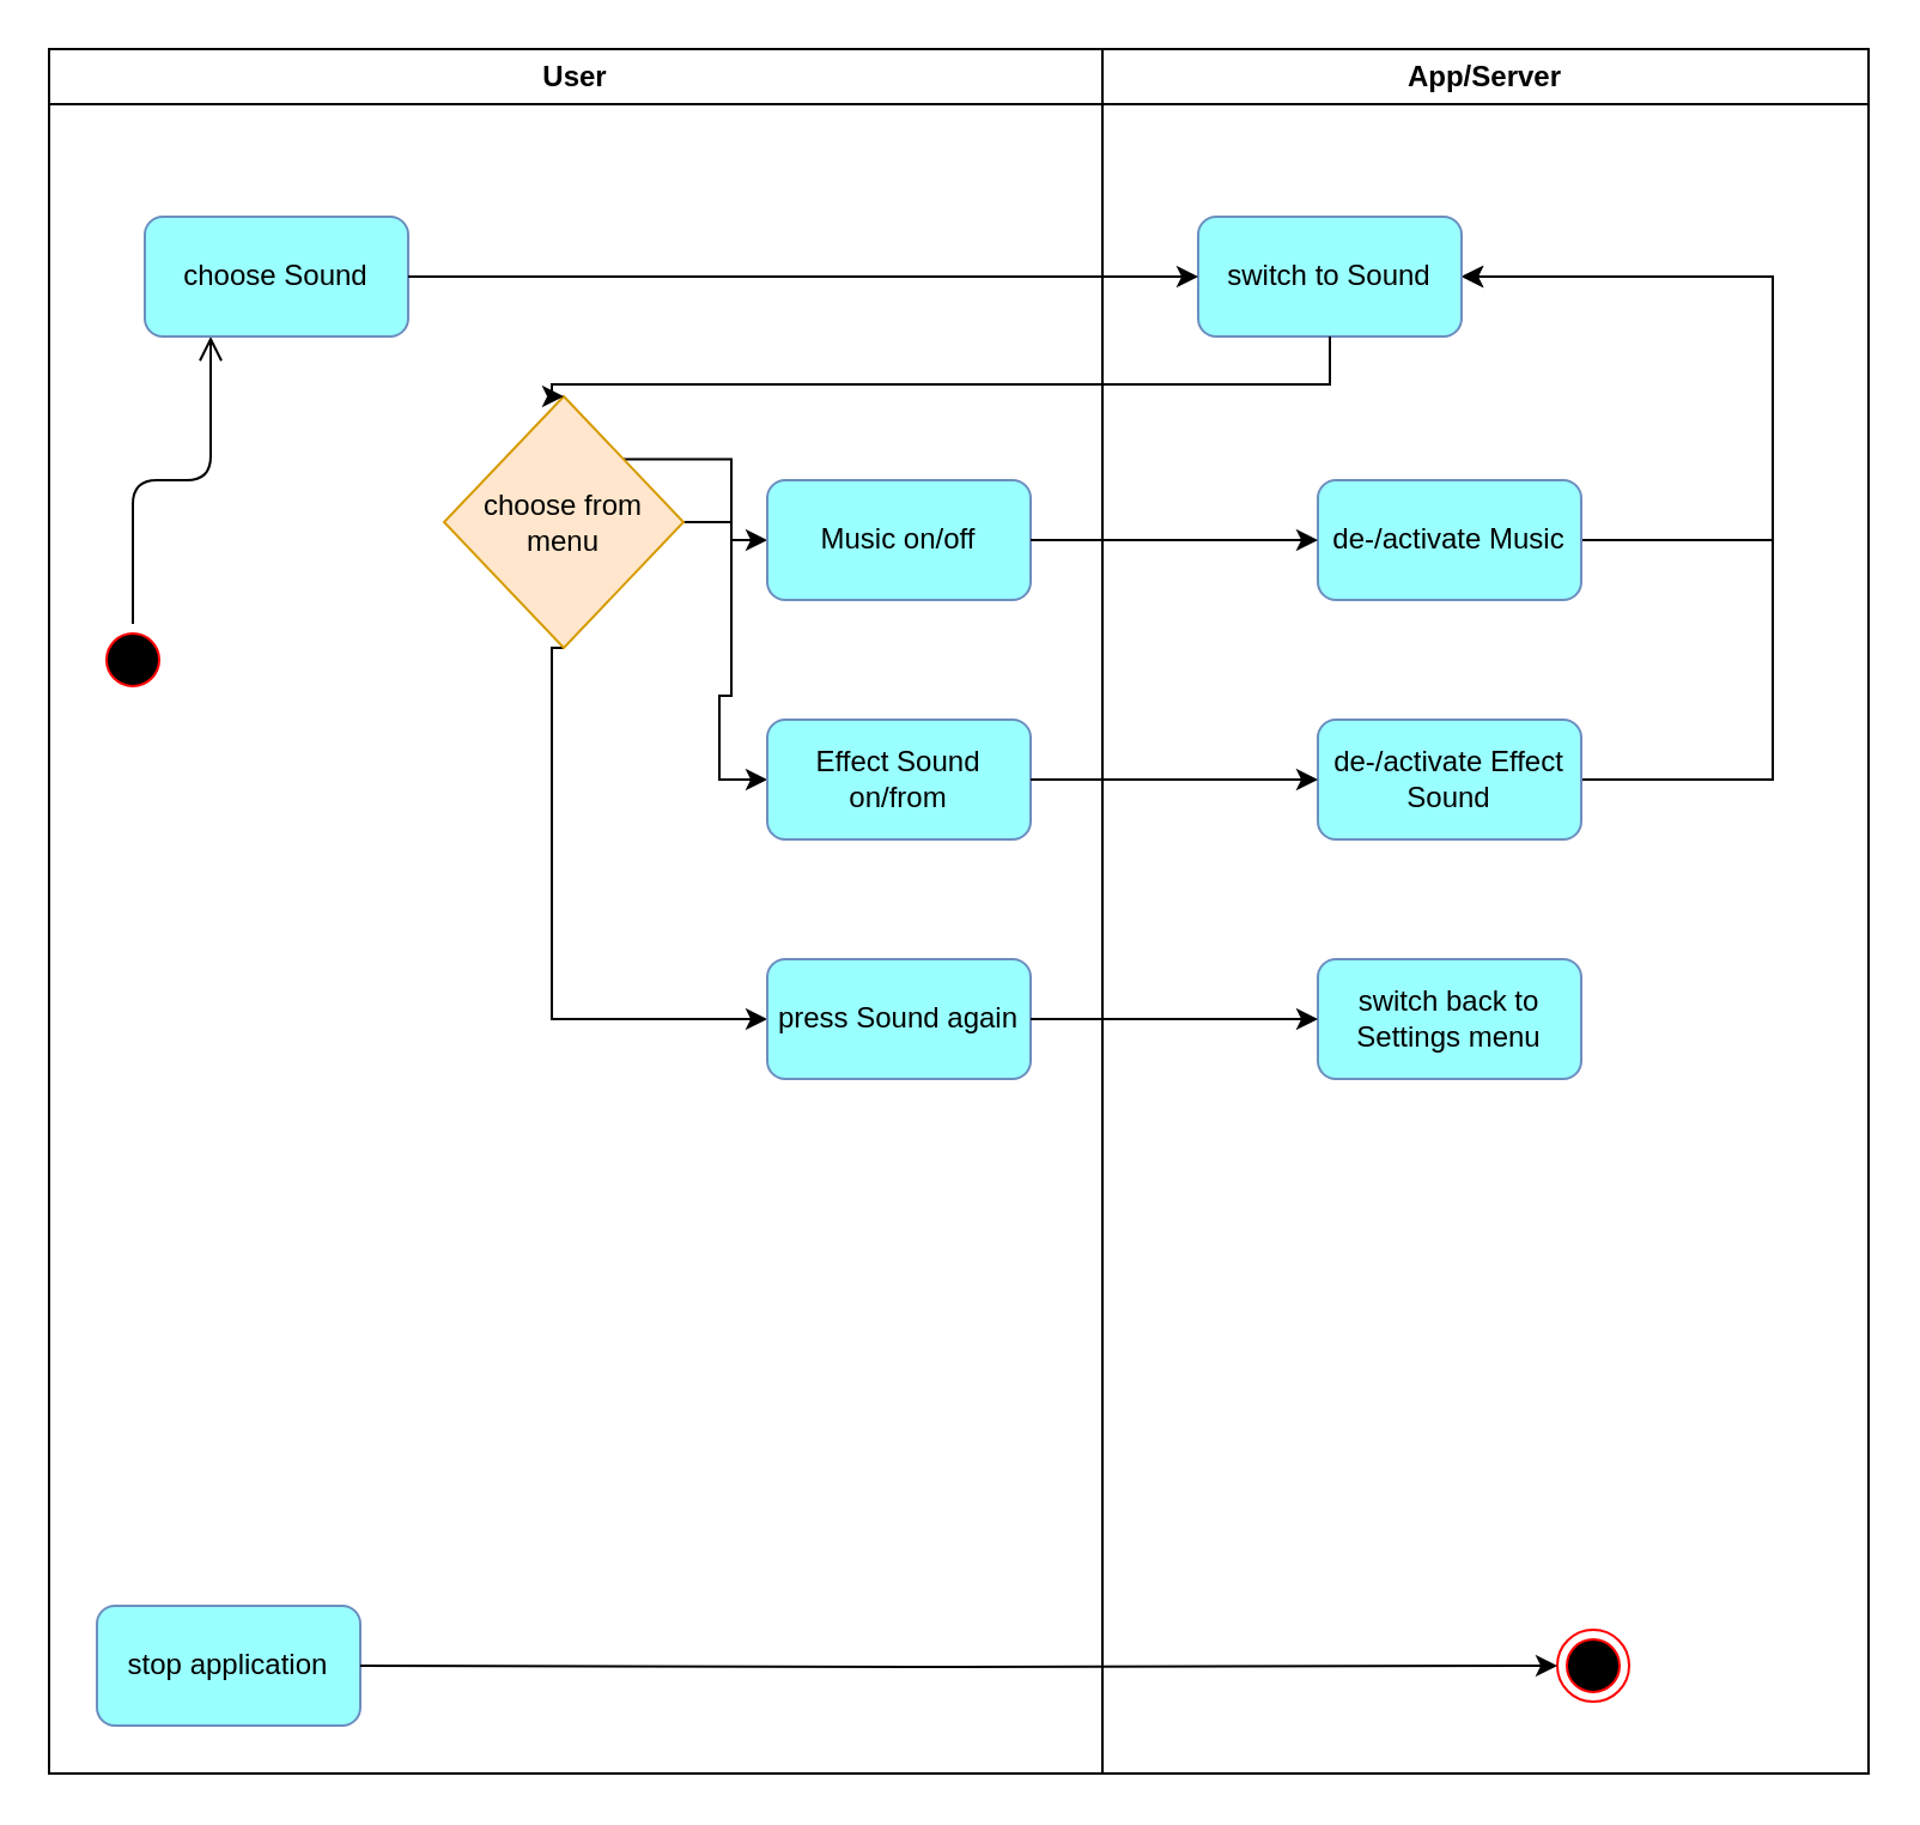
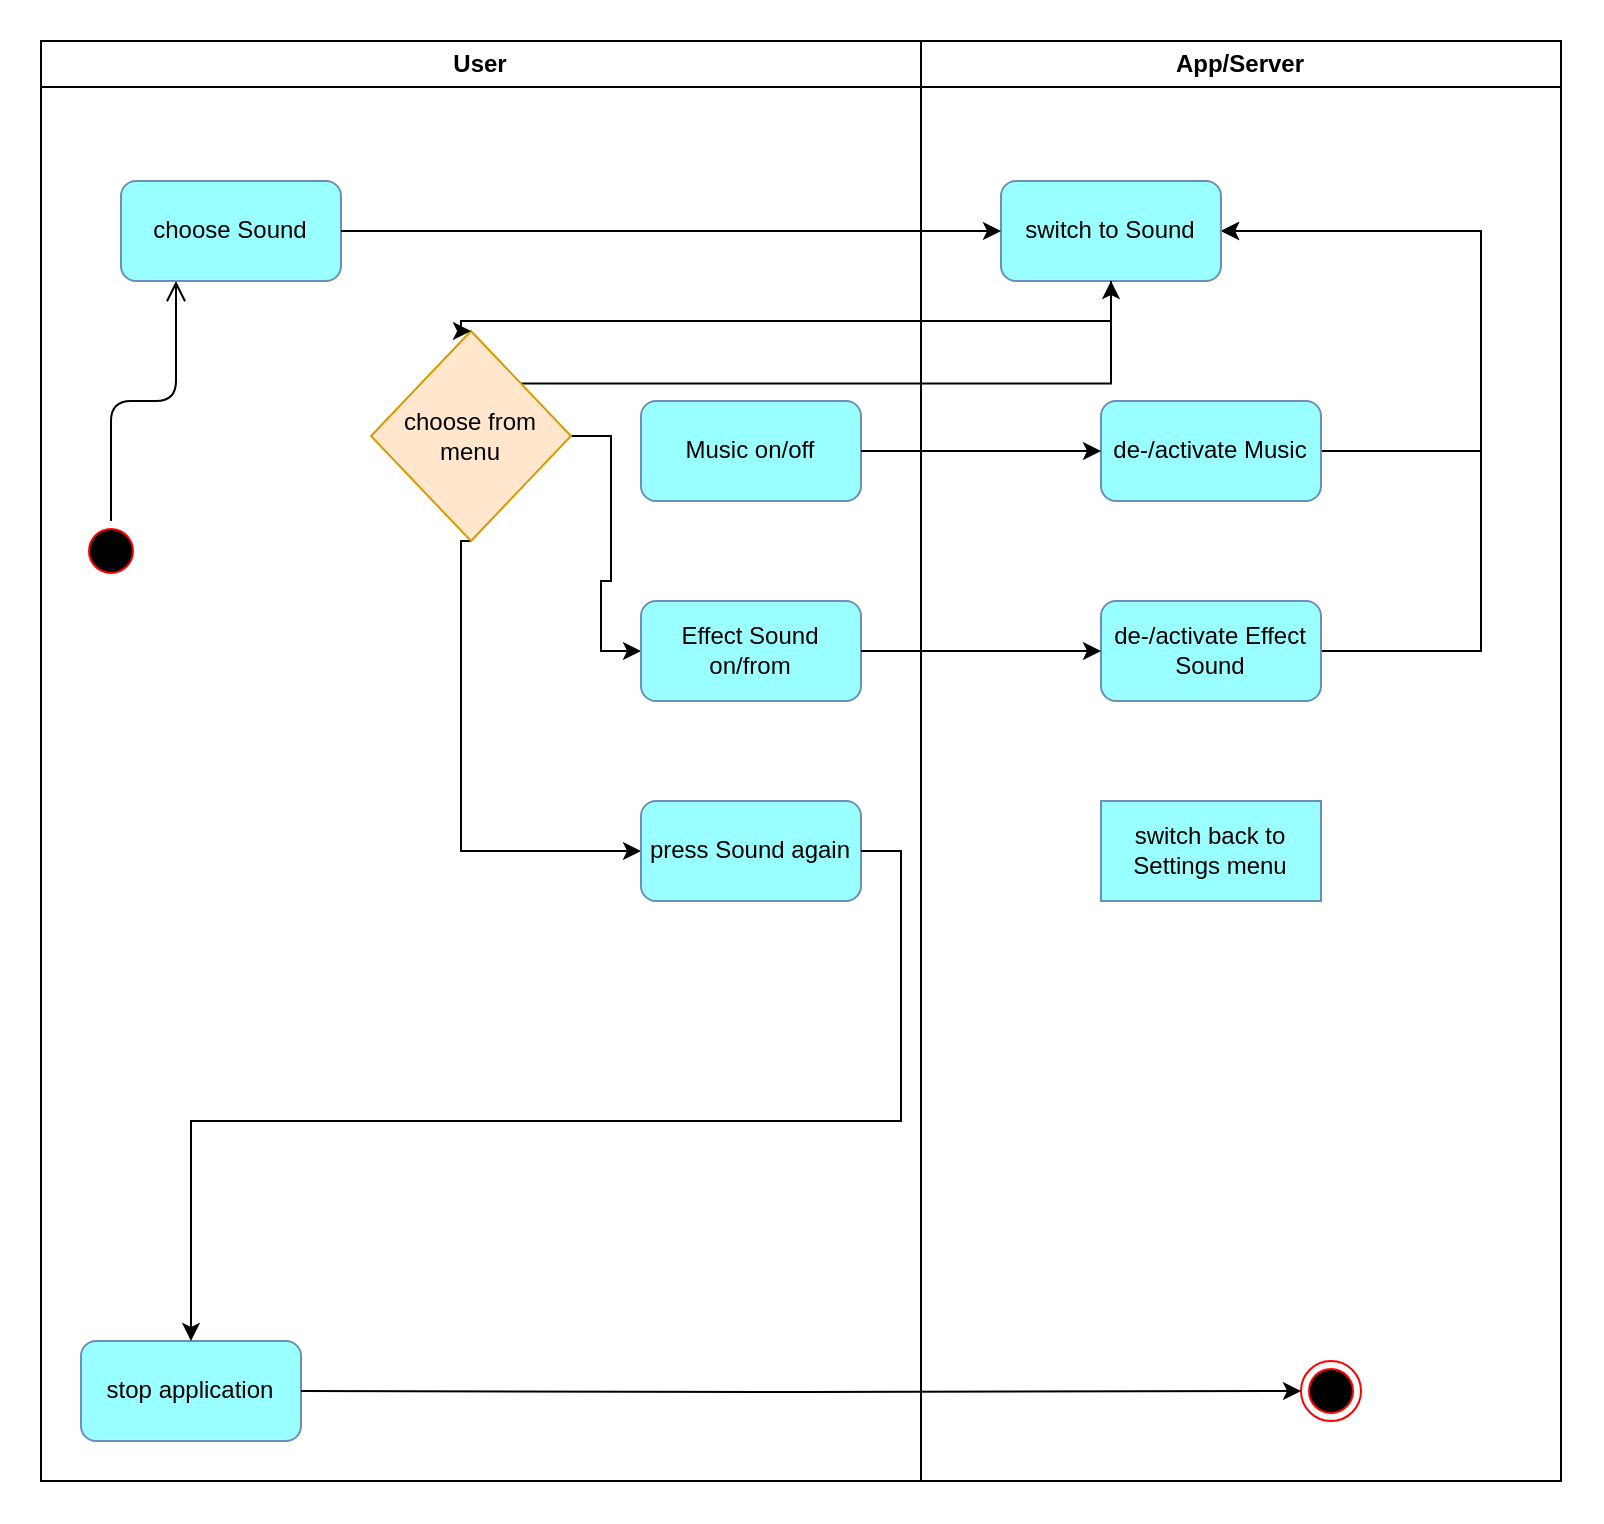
  <mxCell id="0" />
  <mxCell id="1" parent="0" />
  <mxCell id="2" value="User" style="swimlane;whiteSpace=wrap;startSize=23;" parent="1" vertex="1"><mxGeometry x="20" y="20" width="440" height="720" as="geometry" /></mxCell>
- <mxCell id="3" style="edgeStyle=orthogonalEdgeStyle;rounded=0;orthogonalLoop=1;jettySize=auto;html=1;exitX=1;exitY=0;exitDx=0;exitDy=0;entryX=0;entryY=0.5;entryDx=0;entryDy=0;" parent="2" source="6" target="11" edge="1"><mxGeometry relative="1" as="geometry"><mxPoint x="300" y="205" as="targetPoint" /></mxGeometry></mxCell>
+ <mxCell id="3" style="edgeStyle=orthogonalEdgeStyle;rounded=0;orthogonalLoop=1;jettySize=auto;html=1;exitX=1;exitY=0;exitDx=0;exitDy=0;" parent="2" source="6" target="18" edge="1"><mxGeometry relative="1" as="geometry"><mxPoint x="300" y="205" as="targetPoint" /></mxGeometry></mxCell>
  <mxCell id="4" style="edgeStyle=orthogonalEdgeStyle;rounded=0;orthogonalLoop=1;jettySize=auto;html=1;exitX=1;exitY=0.5;exitDx=0;exitDy=0;entryX=0;entryY=0.5;entryDx=0;entryDy=0;" parent="2" source="6" target="12" edge="1"><mxGeometry relative="1" as="geometry"><mxPoint x="300" y="305" as="targetPoint" /></mxGeometry></mxCell>
  <mxCell id="5" style="edgeStyle=orthogonalEdgeStyle;rounded=0;orthogonalLoop=1;jettySize=auto;html=1;exitX=0.5;exitY=1;exitDx=0;exitDy=0;entryX=0;entryY=0.5;entryDx=0;entryDy=0;" parent="2" source="6" target="13" edge="1"><mxGeometry relative="1" as="geometry"><Array as="points"><mxPoint x="210" y="405" /></Array><mxPoint x="170" y="420" as="targetPoint" /></mxGeometry></mxCell>
  <mxCell id="6" value="choose from menu" style="rhombus;whiteSpace=wrap;html=1;fillColor=#ffe6cc;strokeColor=#d79b00;" parent="2" vertex="1"><mxGeometry x="165" y="145" width="100" height="105" as="geometry" /></mxCell>
  <mxCell id="7" value="" style="ellipse;html=1;shape=startState;fillColor=#000000;strokeColor=#ff0000;" parent="2" vertex="1"><mxGeometry x="20" y="240" width="30" height="30" as="geometry" /></mxCell>
  <mxCell id="8" value="" style="edgeStyle=orthogonalEdgeStyle;html=1;verticalAlign=bottom;endArrow=open;endSize=8;strokeColor=#000000;entryX=0.25;entryY=1;entryDx=0;entryDy=0;" parent="2" source="7" target="9" edge="1"><mxGeometry relative="1" as="geometry"><mxPoint x="68" y="120" as="targetPoint" /></mxGeometry></mxCell>
  <mxCell id="9" value="choose Sound" style="rounded=1;whiteSpace=wrap;html=1;fillColor=#99FFFF;strokeColor=#6c8ebf;" parent="2" vertex="1"><mxGeometry x="40" y="70" width="110" height="50" as="geometry" /></mxCell>
  <mxCell id="10" value="stop application" style="rounded=1;whiteSpace=wrap;html=1;fillColor=#99FFFF;strokeColor=#6c8ebf;" parent="2" vertex="1"><mxGeometry x="20" y="650" width="110" height="50" as="geometry" /></mxCell>
  <mxCell id="11" value="Music on/off" style="rounded=1;whiteSpace=wrap;html=1;fillColor=#99FFFF;strokeColor=#6c8ebf;" parent="2" vertex="1"><mxGeometry x="300" y="180" width="110" height="50" as="geometry" /></mxCell>
  <mxCell id="12" value="Effect Sound on/from" style="rounded=1;whiteSpace=wrap;html=1;fillColor=#99FFFF;strokeColor=#6c8ebf;" parent="2" vertex="1"><mxGeometry x="300" y="280" width="110" height="50" as="geometry" /></mxCell>
  <mxCell id="13" value="press Sound again" style="rounded=1;whiteSpace=wrap;html=1;fillColor=#99FFFF;strokeColor=#6c8ebf;" parent="2" vertex="1"><mxGeometry x="300" y="380" width="110" height="50" as="geometry" /></mxCell>
  <mxCell id="14" value="App/Server" style="swimlane;whiteSpace=wrap" parent="1" vertex="1"><mxGeometry x="460" y="20" width="320" height="720" as="geometry" /></mxCell>
  <mxCell id="15" style="edgeStyle=orthogonalEdgeStyle;rounded=0;orthogonalLoop=1;jettySize=auto;html=1;exitX=1;exitY=0.5;exitDx=0;exitDy=0;entryX=1;entryY=0.5;entryDx=0;entryDy=0;" parent="14" edge="1"><mxGeometry relative="1" as="geometry"><Array as="points"><mxPoint x="280" y="305" /><mxPoint x="280" y="95" /></Array><mxPoint x="200" y="305" as="sourcePoint" /><mxPoint x="150" y="95" as="targetPoint" /></mxGeometry></mxCell>
  <mxCell id="16" value="" style="ellipse;html=1;shape=endState;fillColor=#000000;strokeColor=#ff0000;" parent="14" vertex="1"><mxGeometry x="190" y="660" width="30" height="30" as="geometry" /></mxCell>
  <mxCell id="17" style="edgeStyle=orthogonalEdgeStyle;rounded=0;orthogonalLoop=1;jettySize=auto;html=1;exitX=1;exitY=0.5;exitDx=0;exitDy=0;entryX=1;entryY=0.5;entryDx=0;entryDy=0;" parent="14" edge="1"><mxGeometry relative="1" as="geometry"><Array as="points"><mxPoint x="280" y="205" /><mxPoint x="280" y="95" /></Array><mxPoint x="200" y="205" as="sourcePoint" /><mxPoint x="150" y="95" as="targetPoint" /></mxGeometry></mxCell>
  <mxCell id="18" value="switch to Sound" style="rounded=1;whiteSpace=wrap;html=1;fillColor=#99FFFF;strokeColor=#6c8ebf;" parent="14" vertex="1"><mxGeometry x="40" y="70" width="110" height="50" as="geometry" /></mxCell>
  <mxCell id="19" value="de-/activate Music" style="rounded=1;whiteSpace=wrap;html=1;fillColor=#99FFFF;strokeColor=#6c8ebf;" parent="14" vertex="1"><mxGeometry x="90" y="180" width="110" height="50" as="geometry" /></mxCell>
  <mxCell id="20" value="de-/activate Effect Sound" style="rounded=1;whiteSpace=wrap;html=1;fillColor=#99FFFF;strokeColor=#6c8ebf;" parent="14" vertex="1"><mxGeometry x="90" y="280" width="110" height="50" as="geometry" /></mxCell>
- <mxCell id="21" value="&lt;div&gt;switch back to &lt;br&gt;&lt;/div&gt;&lt;div&gt;Settings menu&lt;/div&gt;" style="rounded=1;whiteSpace=wrap;html=1;fillColor=#99FFFF;strokeColor=#6c8ebf;" parent="14" vertex="1"><mxGeometry x="90" y="380" width="110" height="50" as="geometry" /></mxCell>
+ <mxCell id="21" value="&lt;div&gt;switch back to &lt;br&gt;&lt;/div&gt;&lt;div&gt;Settings menu&lt;/div&gt;" style="whiteSpace=wrap;html=1;fillColor=#99FFFF;strokeColor=#6c8ebf;rounded=0;" parent="14" vertex="1"><mxGeometry x="90" y="380" width="110" height="50" as="geometry" /></mxCell>
  <mxCell id="22" style="edgeStyle=orthogonalEdgeStyle;rounded=0;orthogonalLoop=1;jettySize=auto;html=1;exitX=1;exitY=0.5;exitDx=0;exitDy=0;entryX=0;entryY=0.5;entryDx=0;entryDy=0;strokeColor=#000000;" parent="1" target="16" edge="1"><mxGeometry relative="1" as="geometry"><mxPoint x="150" y="695" as="sourcePoint" /></mxGeometry></mxCell>
  <mxCell id="23" style="edgeStyle=orthogonalEdgeStyle;rounded=0;orthogonalLoop=1;jettySize=auto;html=1;entryX=0;entryY=0.5;entryDx=0;entryDy=0;" parent="1" edge="1"><mxGeometry relative="1" as="geometry"><mxPoint x="170" y="115" as="sourcePoint" /><mxPoint x="500" y="115" as="targetPoint" /></mxGeometry></mxCell>
  <mxCell id="24" style="edgeStyle=orthogonalEdgeStyle;rounded=0;orthogonalLoop=1;jettySize=auto;html=1;exitX=0.5;exitY=1;exitDx=0;exitDy=0;entryX=0.5;entryY=0;entryDx=0;entryDy=0;" parent="1" target="6" edge="1"><mxGeometry relative="1" as="geometry"><Array as="points"><mxPoint x="555" y="160" /><mxPoint x="230" y="160" /></Array><mxPoint x="555" y="140" as="sourcePoint" /></mxGeometry></mxCell>
  <mxCell id="25" style="edgeStyle=orthogonalEdgeStyle;rounded=0;orthogonalLoop=1;jettySize=auto;html=1;exitX=1;exitY=0.5;exitDx=0;exitDy=0;entryX=0;entryY=0.5;entryDx=0;entryDy=0;" parent="1" edge="1"><mxGeometry relative="1" as="geometry"><mxPoint x="430" y="325" as="sourcePoint" /><mxPoint x="550" y="325" as="targetPoint" /></mxGeometry></mxCell>
  <mxCell id="26" style="edgeStyle=orthogonalEdgeStyle;rounded=0;orthogonalLoop=1;jettySize=auto;html=1;exitX=1;exitY=0.5;exitDx=0;exitDy=0;entryX=0;entryY=0.5;entryDx=0;entryDy=0;" parent="1" edge="1"><mxGeometry relative="1" as="geometry"><mxPoint x="430" y="225" as="sourcePoint" /><mxPoint x="550" y="225" as="targetPoint" /></mxGeometry></mxCell>
- <mxCell id="27" style="edgeStyle=orthogonalEdgeStyle;rounded=0;orthogonalLoop=1;jettySize=auto;html=1;exitX=1;exitY=0.5;exitDx=0;exitDy=0;entryX=0;entryY=0.5;entryDx=0;entryDy=0;" parent="1" source="13" target="21" edge="1"><mxGeometry relative="1" as="geometry"><mxPoint x="430" y="615" as="sourcePoint" /><mxPoint x="550" y="615" as="targetPoint" /></mxGeometry></mxCell>
+ <mxCell id="27" style="edgeStyle=orthogonalEdgeStyle;rounded=0;orthogonalLoop=1;jettySize=auto;html=1;exitX=1;exitY=0.5;exitDx=0;exitDy=0;" parent="1" source="13" target="10" edge="1"><mxGeometry relative="1" as="geometry"><mxPoint x="430" y="615" as="sourcePoint" /><mxPoint x="550" y="615" as="targetPoint" /></mxGeometry></mxCell>
